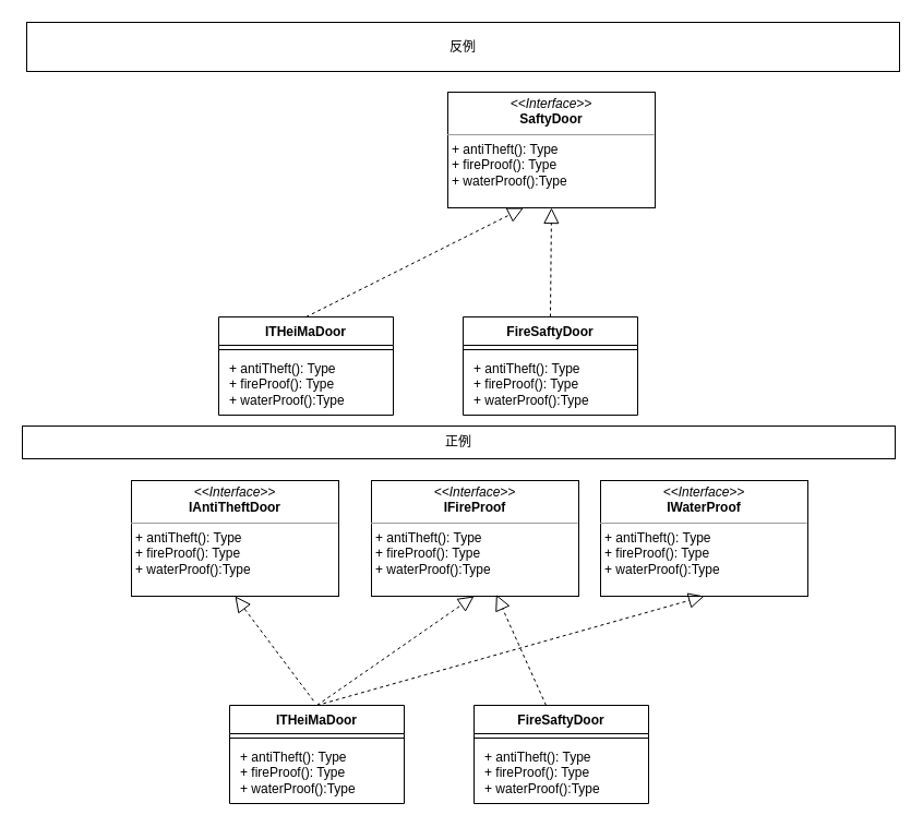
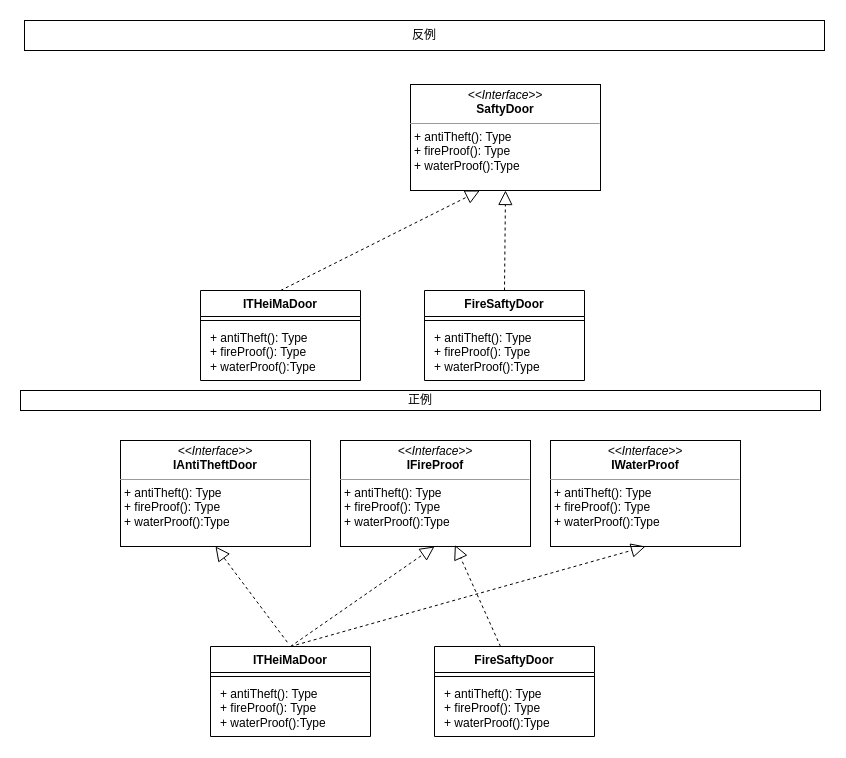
  <mxCell id="0" />
  <mxCell id="1" parent="0" />
  <mxCell id="2" value="FireSaftyDoor" style="swimlane;fontStyle=1;align=center;verticalAlign=top;childLayout=stackLayout;horizontal=1;startSize=26;horizontalStack=0;resizeParent=1;resizeParentMax=0;resizeLast=0;collapsible=1;marginBottom=0;whiteSpace=wrap;html=1;" vertex="1" parent="1"><mxGeometry x="424" y="290" width="160" height="90" as="geometry" /></mxCell>
  <mxCell id="3" value="" style="line;strokeWidth=1;fillColor=none;align=left;verticalAlign=middle;spacingTop=-1;spacingLeft=3;spacingRight=3;rotatable=0;labelPosition=right;points=[];portConstraint=eastwest;strokeColor=inherit;" vertex="1" parent="2"><mxGeometry y="26" width="160" height="8" as="geometry" /></mxCell>
  <mxCell id="4" value="&lt;p style=&quot;border-color: var(--border-color); margin: 0px 0px 0px 4px;&quot;&gt;+ antiTheft(): Type&lt;br style=&quot;border-color: var(--border-color);&quot;&gt;+ fireProof(): Type&lt;/p&gt;&lt;p style=&quot;border-color: var(--border-color); margin: 0px 0px 0px 4px;&quot;&gt;+ waterProof():Type&lt;/p&gt;" style="text;strokeColor=none;fillColor=none;align=left;verticalAlign=top;spacingLeft=4;spacingRight=4;overflow=hidden;rotatable=0;points=[[0,0.5],[1,0.5]];portConstraint=eastwest;whiteSpace=wrap;html=1;" vertex="1" parent="2"><mxGeometry y="34" width="160" height="56" as="geometry" /></mxCell>
  <mxCell id="5" value="&lt;p style=&quot;margin:0px;margin-top:4px;text-align:center;&quot;&gt;&lt;i&gt;&amp;lt;&amp;lt;Interface&amp;gt;&amp;gt;&lt;/i&gt;&lt;br&gt;&lt;b&gt;SaftyDoor&lt;/b&gt;&lt;/p&gt;&lt;hr size=&quot;1&quot;&gt;&lt;p style=&quot;margin:0px;margin-left:4px;&quot;&gt;+ antiTheft(): Type&lt;br&gt;+ fireProof(): Type&lt;/p&gt;&lt;p style=&quot;margin:0px;margin-left:4px;&quot;&gt;+ waterProof():Type&lt;/p&gt;" style="verticalAlign=top;align=left;overflow=fill;fontSize=12;fontFamily=Helvetica;html=1;whiteSpace=wrap;" vertex="1" parent="1"><mxGeometry x="410" y="84" width="190" height="106" as="geometry" /></mxCell>
  <mxCell id="6" value="" style="endArrow=block;dashed=1;endFill=0;endSize=12;html=1;rounded=0;exitX=0.5;exitY=0;exitDx=0;exitDy=0;entryX=0.5;entryY=1;entryDx=0;entryDy=0;" edge="1" parent="1" source="2" target="5"><mxGeometry width="160" relative="1" as="geometry"><mxPoint x="340" y="400" as="sourcePoint" /><mxPoint x="500" y="400" as="targetPoint" /></mxGeometry></mxCell>
  <mxCell id="7" value="ITHeiMaDoor" style="swimlane;fontStyle=1;align=center;verticalAlign=top;childLayout=stackLayout;horizontal=1;startSize=26;horizontalStack=0;resizeParent=1;resizeParentMax=0;resizeLast=0;collapsible=1;marginBottom=0;whiteSpace=wrap;html=1;" vertex="1" parent="1"><mxGeometry x="200" y="290" width="160" height="90" as="geometry" /></mxCell>
  <mxCell id="8" value="" style="line;strokeWidth=1;fillColor=none;align=left;verticalAlign=middle;spacingTop=-1;spacingLeft=3;spacingRight=3;rotatable=0;labelPosition=right;points=[];portConstraint=eastwest;strokeColor=inherit;" vertex="1" parent="7"><mxGeometry y="26" width="160" height="8" as="geometry" /></mxCell>
  <mxCell id="9" value="&lt;p style=&quot;border-color: var(--border-color); margin: 0px 0px 0px 4px;&quot;&gt;+ antiTheft(): Type&lt;br style=&quot;border-color: var(--border-color);&quot;&gt;+ fireProof(): Type&lt;/p&gt;&lt;p style=&quot;border-color: var(--border-color); margin: 0px 0px 0px 4px;&quot;&gt;+ waterProof():Type&lt;/p&gt;" style="text;strokeColor=none;fillColor=none;align=left;verticalAlign=top;spacingLeft=4;spacingRight=4;overflow=hidden;rotatable=0;points=[[0,0.5],[1,0.5]];portConstraint=eastwest;whiteSpace=wrap;html=1;" vertex="1" parent="7"><mxGeometry y="34" width="160" height="56" as="geometry" /></mxCell>
  <mxCell id="10" value="" style="endArrow=block;dashed=1;endFill=0;endSize=12;html=1;rounded=0;exitX=0.5;exitY=0;exitDx=0;exitDy=0;entryX=0.499;entryY=1.052;entryDx=0;entryDy=0;entryPerimeter=0;" edge="1" parent="1" source="7"><mxGeometry width="160" relative="1" as="geometry"><mxPoint x="260" y="284.49" as="sourcePoint" /><mxPoint x="479.37" y="190.002" as="targetPoint" /></mxGeometry></mxCell>
  <mxCell id="11" value="FireSaftyDoor" style="swimlane;fontStyle=1;align=center;verticalAlign=top;childLayout=stackLayout;horizontal=1;startSize=26;horizontalStack=0;resizeParent=1;resizeParentMax=0;resizeLast=0;collapsible=1;marginBottom=0;whiteSpace=wrap;html=1;" vertex="1" parent="1"><mxGeometry x="434" y="646" width="160" height="90" as="geometry" /></mxCell>
  <mxCell id="12" value="" style="line;strokeWidth=1;fillColor=none;align=left;verticalAlign=middle;spacingTop=-1;spacingLeft=3;spacingRight=3;rotatable=0;labelPosition=right;points=[];portConstraint=eastwest;strokeColor=inherit;" vertex="1" parent="11"><mxGeometry y="26" width="160" height="8" as="geometry" /></mxCell>
  <mxCell id="13" value="&lt;p style=&quot;border-color: var(--border-color); margin: 0px 0px 0px 4px;&quot;&gt;+ antiTheft(): Type&lt;br style=&quot;border-color: var(--border-color);&quot;&gt;+ fireProof(): Type&lt;/p&gt;&lt;p style=&quot;border-color: var(--border-color); margin: 0px 0px 0px 4px;&quot;&gt;+ waterProof():Type&lt;/p&gt;" style="text;strokeColor=none;fillColor=none;align=left;verticalAlign=top;spacingLeft=4;spacingRight=4;overflow=hidden;rotatable=0;points=[[0,0.5],[1,0.5]];portConstraint=eastwest;whiteSpace=wrap;html=1;" vertex="1" parent="11"><mxGeometry y="34" width="160" height="56" as="geometry" /></mxCell>
  <mxCell id="14" value="&lt;p style=&quot;margin:0px;margin-top:4px;text-align:center;&quot;&gt;&lt;i&gt;&amp;lt;&amp;lt;Interface&amp;gt;&amp;gt;&lt;/i&gt;&lt;br&gt;&lt;b&gt;IAntiTheftDoor&lt;/b&gt;&lt;/p&gt;&lt;hr size=&quot;1&quot;&gt;&lt;p style=&quot;margin:0px;margin-left:4px;&quot;&gt;+ antiTheft(): Type&lt;br&gt;+ fireProof(): Type&lt;/p&gt;&lt;p style=&quot;margin:0px;margin-left:4px;&quot;&gt;+ waterProof():Type&lt;/p&gt;" style="verticalAlign=top;align=left;overflow=fill;fontSize=12;fontFamily=Helvetica;html=1;whiteSpace=wrap;" vertex="1" parent="1"><mxGeometry x="120" y="440" width="190" height="106" as="geometry" /></mxCell>
  <mxCell id="15" value="ITHeiMaDoor" style="swimlane;fontStyle=1;align=center;verticalAlign=top;childLayout=stackLayout;horizontal=1;startSize=26;horizontalStack=0;resizeParent=1;resizeParentMax=0;resizeLast=0;collapsible=1;marginBottom=0;whiteSpace=wrap;html=1;" vertex="1" parent="1"><mxGeometry x="210" y="646" width="160" height="90" as="geometry" /></mxCell>
  <mxCell id="16" value="" style="line;strokeWidth=1;fillColor=none;align=left;verticalAlign=middle;spacingTop=-1;spacingLeft=3;spacingRight=3;rotatable=0;labelPosition=right;points=[];portConstraint=eastwest;strokeColor=inherit;" vertex="1" parent="15"><mxGeometry y="26" width="160" height="8" as="geometry" /></mxCell>
  <mxCell id="17" value="&lt;p style=&quot;border-color: var(--border-color); margin: 0px 0px 0px 4px;&quot;&gt;+ antiTheft(): Type&lt;br style=&quot;border-color: var(--border-color);&quot;&gt;+ fireProof(): Type&lt;/p&gt;&lt;p style=&quot;border-color: var(--border-color); margin: 0px 0px 0px 4px;&quot;&gt;+ waterProof():Type&lt;/p&gt;" style="text;strokeColor=none;fillColor=none;align=left;verticalAlign=top;spacingLeft=4;spacingRight=4;overflow=hidden;rotatable=0;points=[[0,0.5],[1,0.5]];portConstraint=eastwest;whiteSpace=wrap;html=1;" vertex="1" parent="15"><mxGeometry y="34" width="160" height="56" as="geometry" /></mxCell>
  <mxCell id="18" value="" style="endArrow=block;dashed=1;endFill=0;endSize=12;html=1;rounded=0;exitX=0.5;exitY=0;exitDx=0;exitDy=0;entryX=0.499;entryY=1.052;entryDx=0;entryDy=0;entryPerimeter=0;" edge="1" parent="1" source="15"><mxGeometry width="160" relative="1" as="geometry"><mxPoint x="234.63" y="646" as="sourcePoint" /><mxPoint x="434" y="546.002" as="targetPoint" /></mxGeometry></mxCell>
  <mxCell id="19" value="&lt;p style=&quot;margin:0px;margin-top:4px;text-align:center;&quot;&gt;&lt;i&gt;&amp;lt;&amp;lt;Interface&amp;gt;&amp;gt;&lt;/i&gt;&lt;br&gt;&lt;b&gt;IFireProof&lt;/b&gt;&lt;/p&gt;&lt;hr size=&quot;1&quot;&gt;&lt;p style=&quot;margin:0px;margin-left:4px;&quot;&gt;+ antiTheft(): Type&lt;br&gt;+ fireProof(): Type&lt;/p&gt;&lt;p style=&quot;margin:0px;margin-left:4px;&quot;&gt;+ waterProof():Type&lt;/p&gt;" style="verticalAlign=top;align=left;overflow=fill;fontSize=12;fontFamily=Helvetica;html=1;whiteSpace=wrap;" vertex="1" parent="1"><mxGeometry x="340" y="440" width="190" height="106" as="geometry" /></mxCell>
  <mxCell id="20" value="&lt;p style=&quot;margin:0px;margin-top:4px;text-align:center;&quot;&gt;&lt;i&gt;&amp;lt;&amp;lt;Interface&amp;gt;&amp;gt;&lt;/i&gt;&lt;br&gt;&lt;b&gt;IWaterProof&lt;/b&gt;&lt;/p&gt;&lt;hr size=&quot;1&quot;&gt;&lt;p style=&quot;margin:0px;margin-left:4px;&quot;&gt;+ antiTheft(): Type&lt;br&gt;+ fireProof(): Type&lt;/p&gt;&lt;p style=&quot;margin:0px;margin-left:4px;&quot;&gt;+ waterProof():Type&lt;/p&gt;" style="verticalAlign=top;align=left;overflow=fill;fontSize=12;fontFamily=Helvetica;html=1;whiteSpace=wrap;" vertex="1" parent="1"><mxGeometry x="550" y="440" width="190" height="106" as="geometry" /></mxCell>
  <mxCell id="21" value="" style="endArrow=block;dashed=1;endFill=0;endSize=12;html=1;rounded=0;entryX=0.5;entryY=1;entryDx=0;entryDy=0;exitX=0.5;exitY=0;exitDx=0;exitDy=0;" edge="1" parent="1" source="15" target="20"><mxGeometry width="160" relative="1" as="geometry"><mxPoint x="480" y="580" as="sourcePoint" /><mxPoint x="640" y="580" as="targetPoint" /></mxGeometry></mxCell>
  <mxCell id="22" value="" style="endArrow=block;dashed=1;endFill=0;endSize=12;html=1;rounded=0;exitX=0.464;exitY=0.029;exitDx=0;exitDy=0;exitPerimeter=0;entryX=0.602;entryY=0.986;entryDx=0;entryDy=0;entryPerimeter=0;" edge="1" parent="1" target="19"><mxGeometry width="160" relative="1" as="geometry"><mxPoint x="500" y="646" as="sourcePoint" /><mxPoint x="641.76" y="577.39" as="targetPoint" /></mxGeometry></mxCell>
  <mxCell id="23" value="" style="endArrow=block;dashed=1;endFill=0;endSize=12;html=1;rounded=0;exitX=0.48;exitY=-0.048;exitDx=0;exitDy=0;entryX=0.5;entryY=1;entryDx=0;entryDy=0;exitPerimeter=0;" edge="1" parent="1" source="15" target="14"><mxGeometry width="160" relative="1" as="geometry"><mxPoint x="300" y="656" as="sourcePoint" /><mxPoint x="444" y="556.002" as="targetPoint" /></mxGeometry></mxCell>
- <mxCell id="24" value="正例" style="rounded=0;whiteSpace=wrap;html=1;" vertex="1" parent="1"><mxGeometry x="20" y="390" width="800" height="30" as="geometry" /></mxCell>
- <mxCell id="25" value="反例" style="rounded=0;whiteSpace=wrap;html=1;" vertex="1" parent="1"><mxGeometry x="24" y="20" width="800" height="45" as="geometry" /></mxCell>
+ <mxCell id="24" value="正例" style="rounded=0;whiteSpace=wrap;html=1;" vertex="1" parent="1"><mxGeometry x="20" y="390" width="800" height="20" as="geometry" /></mxCell>
+ <mxCell id="25" value="反例" style="rounded=0;whiteSpace=wrap;html=1;" vertex="1" parent="1"><mxGeometry x="24" y="20" width="800" height="30" as="geometry" /></mxCell>
